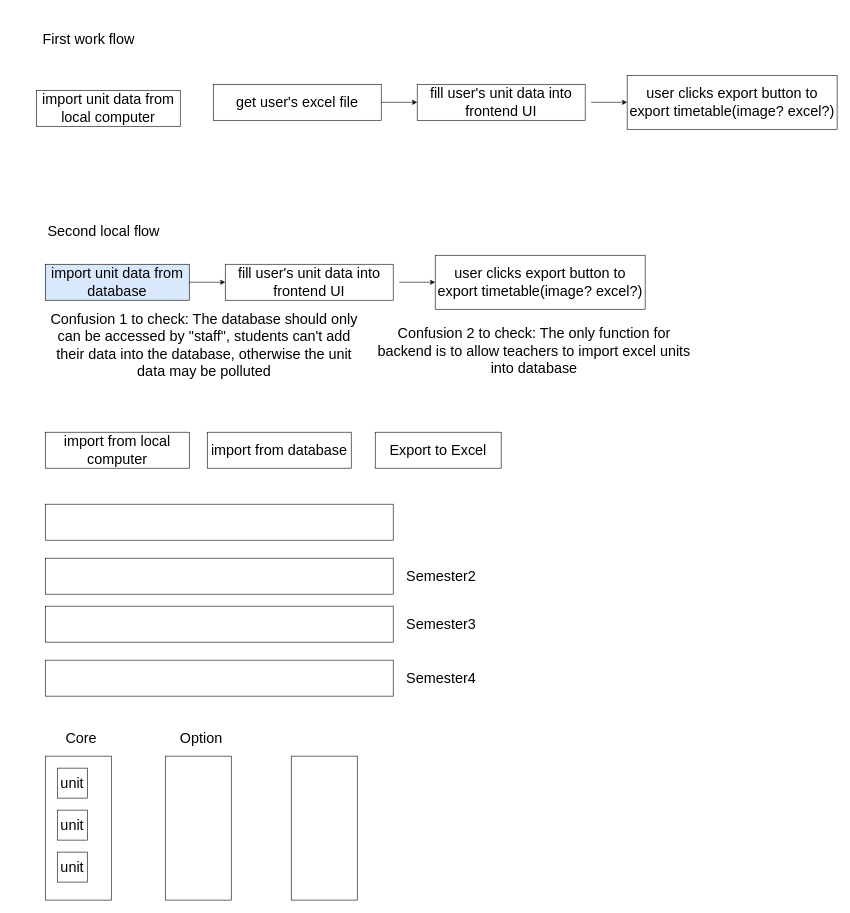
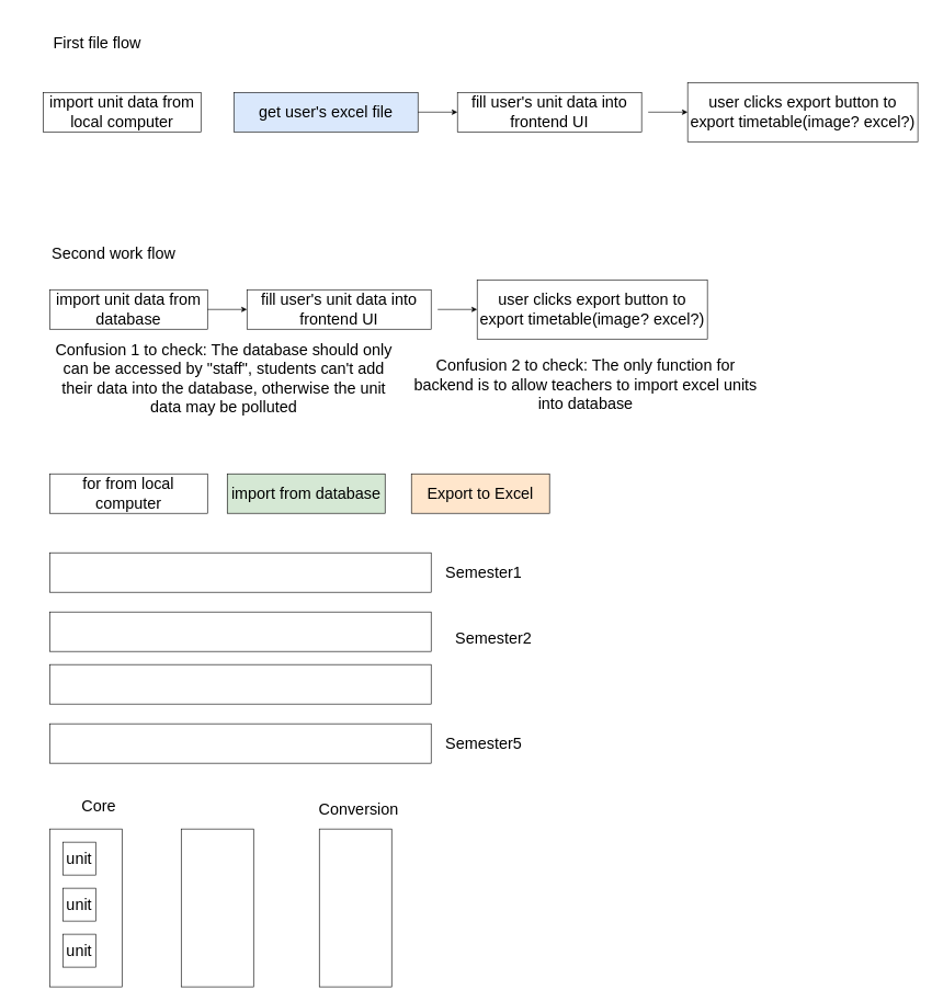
  <mxCell id="0" />
  <mxCell id="1" parent="0" />
  <mxCell id="2" value="" style="rounded=0;whiteSpace=wrap;html=1;" vertex="1" parent="1"><mxGeometry x="75" y="840" width="580" height="60" as="geometry" /></mxCell>
  <mxCell id="3" value="" style="rounded=0;whiteSpace=wrap;html=1;" vertex="1" parent="1"><mxGeometry x="75" y="930" width="580" height="60" as="geometry" /></mxCell>
  <mxCell id="4" value="" style="rounded=0;whiteSpace=wrap;html=1;" vertex="1" parent="1"><mxGeometry x="75" y="1010" width="580" height="60" as="geometry" /></mxCell>
  <mxCell id="5" value="" style="rounded=0;whiteSpace=wrap;html=1;" vertex="1" parent="1"><mxGeometry x="75" y="1100" width="580" height="60" as="geometry" /></mxCell>
- <mxCell id="7" value="&lt;font style=&quot;font-size: 24px&quot;&gt;Semester2&lt;/font&gt;" style="text;html=1;strokeColor=none;fillColor=none;align=center;verticalAlign=middle;whiteSpace=wrap;rounded=0;" vertex="1" parent="1"><mxGeometry x="655" y="950" width="160" height="20" as="geometry" /></mxCell>
- <mxCell id="8" value="&lt;font style=&quot;font-size: 24px&quot;&gt;Semester3&lt;/font&gt;" style="text;html=1;strokeColor=none;fillColor=none;align=center;verticalAlign=middle;whiteSpace=wrap;rounded=0;" vertex="1" parent="1"><mxGeometry x="655" y="1030" width="160" height="20" as="geometry" /></mxCell>
- <mxCell id="9" value="&lt;font style=&quot;font-size: 24px&quot;&gt;Semester4&lt;/font&gt;" style="text;html=1;strokeColor=none;fillColor=none;align=center;verticalAlign=middle;whiteSpace=wrap;rounded=0;" vertex="1" parent="1"><mxGeometry x="655" y="1120" width="160" height="20" as="geometry" /></mxCell>
+ <mxCell id="6" value="&lt;font style=&quot;font-size: 24px&quot;&gt;Semester1&lt;/font&gt;" style="text;html=1;strokeColor=none;fillColor=none;align=center;verticalAlign=middle;whiteSpace=wrap;rounded=0;" vertex="1" parent="1"><mxGeometry x="655" y="860" width="160" height="20" as="geometry" /></mxCell>
+ <mxCell id="7" value="&lt;font style=&quot;font-size: 24px&quot;&gt;Semester2&lt;/font&gt;" style="text;html=1;strokeColor=none;fillColor=none;align=center;verticalAlign=middle;whiteSpace=wrap;rounded=0;" vertex="1" parent="1"><mxGeometry x="670" y="960" width="160" height="20" as="geometry" /></mxCell>
+ <mxCell id="9" value="&lt;font style=&quot;font-size: 24px&quot;&gt;Semester5&lt;/font&gt;" style="text;html=1;strokeColor=none;fillColor=none;align=center;verticalAlign=middle;whiteSpace=wrap;rounded=0;" vertex="1" parent="1"><mxGeometry x="655" y="1120" width="160" height="20" as="geometry" /></mxCell>
  <mxCell id="10" value="" style="rounded=0;whiteSpace=wrap;html=1;" vertex="1" parent="1"><mxGeometry x="75" y="1260" width="110" height="240" as="geometry" /></mxCell>
- <mxCell id="11" value="&lt;font style=&quot;font-size: 24px&quot;&gt;Core&lt;/font&gt;" style="text;html=1;strokeColor=none;fillColor=none;align=center;verticalAlign=middle;whiteSpace=wrap;rounded=0;" vertex="1" parent="1"><mxGeometry x="55" y="1220" width="160" height="20" as="geometry" /></mxCell>
+ <mxCell id="11" value="&lt;font style=&quot;font-size: 24px&quot;&gt;Core&lt;/font&gt;" style="text;html=1;strokeColor=none;fillColor=none;align=center;verticalAlign=middle;whiteSpace=wrap;rounded=0;" vertex="1" parent="1"><mxGeometry x="70" y="1215" width="160" height="20" as="geometry" /></mxCell>
  <mxCell id="12" value="" style="rounded=0;whiteSpace=wrap;html=1;" vertex="1" parent="1"><mxGeometry x="275" y="1260" width="110" height="240" as="geometry" /></mxCell>
- <mxCell id="13" value="&lt;font style=&quot;font-size: 24px&quot;&gt;Option&lt;/font&gt;" style="text;html=1;strokeColor=none;fillColor=none;align=center;verticalAlign=middle;whiteSpace=wrap;rounded=0;" vertex="1" parent="1"><mxGeometry x="255" y="1220" width="160" height="20" as="geometry" /></mxCell>
  <mxCell id="14" value="" style="rounded=0;whiteSpace=wrap;html=1;" vertex="1" parent="1"><mxGeometry x="485" y="1260" width="110" height="240" as="geometry" /></mxCell>
+ <mxCell id="15" value="&lt;font style=&quot;font-size: 24px&quot;&gt;Conversion&lt;/font&gt;" style="text;html=1;strokeColor=none;fillColor=none;align=center;verticalAlign=middle;whiteSpace=wrap;rounded=0;" vertex="1" parent="1"><mxGeometry x="465" y="1220" width="160" height="20" as="geometry" /></mxCell>
  <mxCell id="16" value="&lt;font style=&quot;font-size: 24px&quot;&gt;unit&lt;/font&gt;" style="rounded=0;whiteSpace=wrap;html=1;" vertex="1" parent="1"><mxGeometry x="95" y="1280" width="50" height="50" as="geometry" /></mxCell>
  <mxCell id="17" value="&lt;font style=&quot;font-size: 24px&quot;&gt;unit&lt;/font&gt;" style="rounded=0;whiteSpace=wrap;html=1;" vertex="1" parent="1"><mxGeometry x="95" y="1350" width="50" height="50" as="geometry" /></mxCell>
  <mxCell id="18" value="&lt;font style=&quot;font-size: 24px&quot;&gt;unit&lt;/font&gt;" style="rounded=0;whiteSpace=wrap;html=1;" vertex="1" parent="1"><mxGeometry x="95" y="1420" width="50" height="50" as="geometry" /></mxCell>
- <mxCell id="19" value="&lt;font style=&quot;font-size: 24px&quot;&gt;Export to Excel&lt;/font&gt;" style="rounded=0;whiteSpace=wrap;html=1;" vertex="1" parent="1"><mxGeometry x="625" y="720" width="210" height="60" as="geometry" /></mxCell>
- <mxCell id="20" value="&lt;font style=&quot;font-size: 24px&quot;&gt;First work flow&lt;/font&gt;" style="text;html=1;strokeColor=none;fillColor=none;align=center;verticalAlign=middle;whiteSpace=wrap;rounded=0;" vertex="1" parent="1"><mxGeometry x="20" y="20" width="255" height="90" as="geometry" /></mxCell>
- <mxCell id="21" value="&lt;span style=&quot;font-size: 24px&quot;&gt;get user's excel file&lt;/span&gt;" style="rounded=0;whiteSpace=wrap;html=1;" vertex="1" parent="1"><mxGeometry x="355" y="140" width="280" height="60" as="geometry" /></mxCell>
- <mxCell id="22" value="&lt;font style=&quot;font-size: 24px&quot;&gt;import from local computer&lt;/font&gt;" style="rounded=0;whiteSpace=wrap;html=1;" vertex="1" parent="1"><mxGeometry x="75" y="720" width="240" height="60" as="geometry" /></mxCell>
- <mxCell id="23" value="&lt;font style=&quot;font-size: 24px&quot;&gt;import from database&lt;/font&gt;" style="rounded=0;whiteSpace=wrap;html=1;" vertex="1" parent="1"><mxGeometry x="345" y="720" width="240" height="60" as="geometry" /></mxCell>
- <mxCell id="24" value="&lt;font style=&quot;font-size: 24px&quot;&gt;import unit data from local computer&lt;/font&gt;" style="rounded=0;whiteSpace=wrap;html=1;" vertex="1" parent="1"><mxGeometry x="60" y="150" width="240" height="60" as="geometry" /></mxCell>
+ <mxCell id="19" value="&lt;font style=&quot;font-size: 24px&quot;&gt;Export to Excel&lt;/font&gt;" style="rounded=0;whiteSpace=wrap;html=1;fillColor=#ffe6cc;" vertex="1" parent="1"><mxGeometry x="625" y="720" width="210" height="60" as="geometry" /></mxCell>
+ <mxCell id="20" value="&lt;font style=&quot;font-size: 24px&quot;&gt;First file flow&lt;/font&gt;" style="text;html=1;strokeColor=none;fillColor=none;align=center;verticalAlign=middle;whiteSpace=wrap;rounded=0;" vertex="1" parent="1"><mxGeometry x="20" y="20" width="255" height="90" as="geometry" /></mxCell>
+ <mxCell id="21" value="&lt;span style=&quot;font-size: 24px&quot;&gt;get user's excel file&lt;/span&gt;" style="rounded=0;whiteSpace=wrap;html=1;fillColor=#dae8fc;" vertex="1" parent="1"><mxGeometry x="355" y="140" width="280" height="60" as="geometry" /></mxCell>
+ <mxCell id="22" value="&lt;font style=&quot;font-size: 24px&quot;&gt;for from local computer&lt;/font&gt;" style="rounded=0;whiteSpace=wrap;html=1;" vertex="1" parent="1"><mxGeometry x="75" y="720" width="240" height="60" as="geometry" /></mxCell>
+ <mxCell id="23" value="&lt;font style=&quot;font-size: 24px&quot;&gt;import from database&lt;/font&gt;" style="rounded=0;whiteSpace=wrap;html=1;fillColor=#d5e8d4;" vertex="1" parent="1"><mxGeometry x="345" y="720" width="240" height="60" as="geometry" /></mxCell>
+ <mxCell id="24" value="&lt;font style=&quot;font-size: 24px&quot;&gt;import unit data from local computer&lt;/font&gt;" style="rounded=0;whiteSpace=wrap;html=1;" vertex="1" parent="1"><mxGeometry x="65" y="140" width="240" height="60" as="geometry" /></mxCell>
  <mxCell id="25" value="" style="endArrow=classic;html=1;exitX=1;exitY=0.5;exitDx=0;exitDy=0;" edge="1" parent="1" source="21"><mxGeometry width="50" height="50" relative="1" as="geometry"><mxPoint x="635" y="200" as="sourcePoint" /><mxPoint x="695" y="170" as="targetPoint" /></mxGeometry></mxCell>
  <mxCell id="26" value="&lt;span style=&quot;font-size: 24px&quot;&gt;fill user's unit data into frontend UI&lt;/span&gt;" style="rounded=0;whiteSpace=wrap;html=1;" vertex="1" parent="1"><mxGeometry x="695" y="140" width="280" height="60" as="geometry" /></mxCell>
  <mxCell id="27" value="" style="endArrow=classic;html=1;exitX=1;exitY=0.5;exitDx=0;exitDy=0;" edge="1" parent="1"><mxGeometry width="50" height="50" relative="1" as="geometry"><mxPoint x="985" y="170" as="sourcePoint" /><mxPoint x="1045" y="170" as="targetPoint" /></mxGeometry></mxCell>
  <mxCell id="28" value="&lt;span style=&quot;font-size: 24px&quot;&gt;user clicks export button to export timetable(image? excel?)&lt;/span&gt;" style="rounded=0;whiteSpace=wrap;html=1;" vertex="1" parent="1"><mxGeometry x="1045" y="125" width="350" height="90" as="geometry" /></mxCell>
- <mxCell id="29" value="&lt;font style=&quot;font-size: 24px&quot;&gt;Second local flow&lt;/font&gt;" style="text;html=1;strokeColor=none;fillColor=none;align=center;verticalAlign=middle;whiteSpace=wrap;rounded=0;" vertex="1" parent="1"><mxGeometry x="45" y="340" width="255" height="90" as="geometry" /></mxCell>
- <mxCell id="30" value="&lt;font style=&quot;font-size: 24px&quot;&gt;import unit data from database&lt;/font&gt;" style="rounded=0;whiteSpace=wrap;html=1;fillColor=#dae8fc;" vertex="1" parent="1"><mxGeometry x="75" y="440" width="240" height="60" as="geometry" /></mxCell>
+ <mxCell id="29" value="&lt;font style=&quot;font-size: 24px&quot;&gt;Second work flow&lt;/font&gt;" style="text;html=1;strokeColor=none;fillColor=none;align=center;verticalAlign=middle;whiteSpace=wrap;rounded=0;" vertex="1" parent="1"><mxGeometry x="45" y="340" width="255" height="90" as="geometry" /></mxCell>
+ <mxCell id="30" value="&lt;font style=&quot;font-size: 24px&quot;&gt;import unit data from database&lt;/font&gt;" style="rounded=0;whiteSpace=wrap;html=1;" vertex="1" parent="1"><mxGeometry x="75" y="440" width="240" height="60" as="geometry" /></mxCell>
  <mxCell id="31" value="" style="endArrow=classic;html=1;exitX=1;exitY=0.5;exitDx=0;exitDy=0;" edge="1" parent="1"><mxGeometry width="50" height="50" relative="1" as="geometry"><mxPoint x="315" y="470" as="sourcePoint" /><mxPoint x="375" y="470" as="targetPoint" /></mxGeometry></mxCell>
  <mxCell id="32" value="&lt;span style=&quot;font-size: 24px&quot;&gt;fill user's unit data into frontend UI&lt;/span&gt;" style="rounded=0;whiteSpace=wrap;html=1;" vertex="1" parent="1"><mxGeometry x="375" y="440" width="280" height="60" as="geometry" /></mxCell>
  <mxCell id="33" value="" style="endArrow=classic;html=1;exitX=1;exitY=0.5;exitDx=0;exitDy=0;" edge="1" parent="1"><mxGeometry width="50" height="50" relative="1" as="geometry"><mxPoint x="665" y="470" as="sourcePoint" /><mxPoint x="725" y="470" as="targetPoint" /></mxGeometry></mxCell>
  <mxCell id="34" value="&lt;span style=&quot;font-size: 24px&quot;&gt;user clicks export button to export timetable(image? excel?)&lt;/span&gt;" style="rounded=0;whiteSpace=wrap;html=1;" vertex="1" parent="1"><mxGeometry x="725" y="425" width="350" height="90" as="geometry" /></mxCell>
  <mxCell id="35" value="&lt;font style=&quot;font-size: 24px&quot;&gt;Confusion 1 to check: The database should only can be accessed by &quot;staff&quot;, students can't add their data into the database, otherwise the unit data may be polluted&lt;/font&gt;" style="text;html=1;strokeColor=none;fillColor=none;align=center;verticalAlign=middle;whiteSpace=wrap;rounded=0;" vertex="1" parent="1"><mxGeometry x="75" y="510" width="530" height="130" as="geometry" /></mxCell>
  <mxCell id="36" value="&lt;font style=&quot;font-size: 24px&quot;&gt;Confusion 2 to check: The only function for backend is to allow teachers to import excel units into database&lt;/font&gt;" style="text;html=1;strokeColor=none;fillColor=none;align=center;verticalAlign=middle;whiteSpace=wrap;rounded=0;" vertex="1" parent="1"><mxGeometry x="625" y="520" width="530" height="130" as="geometry" /></mxCell>
